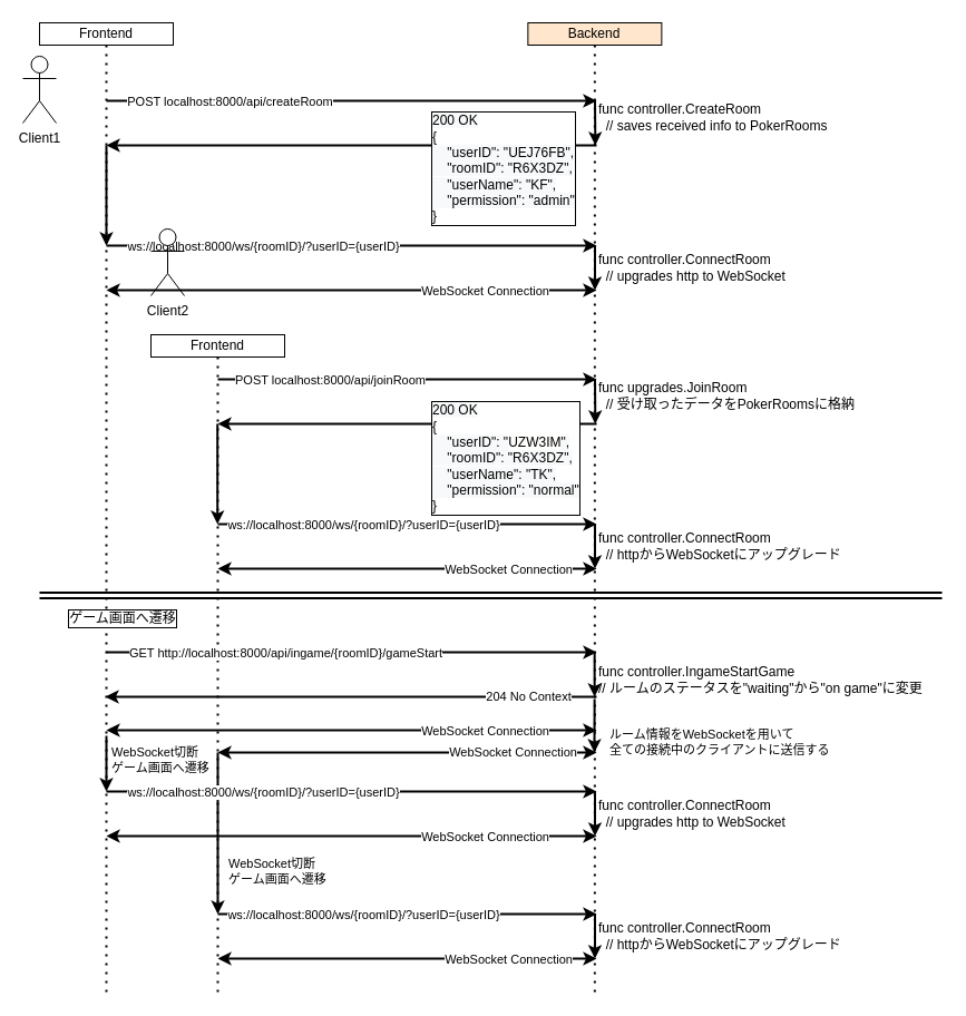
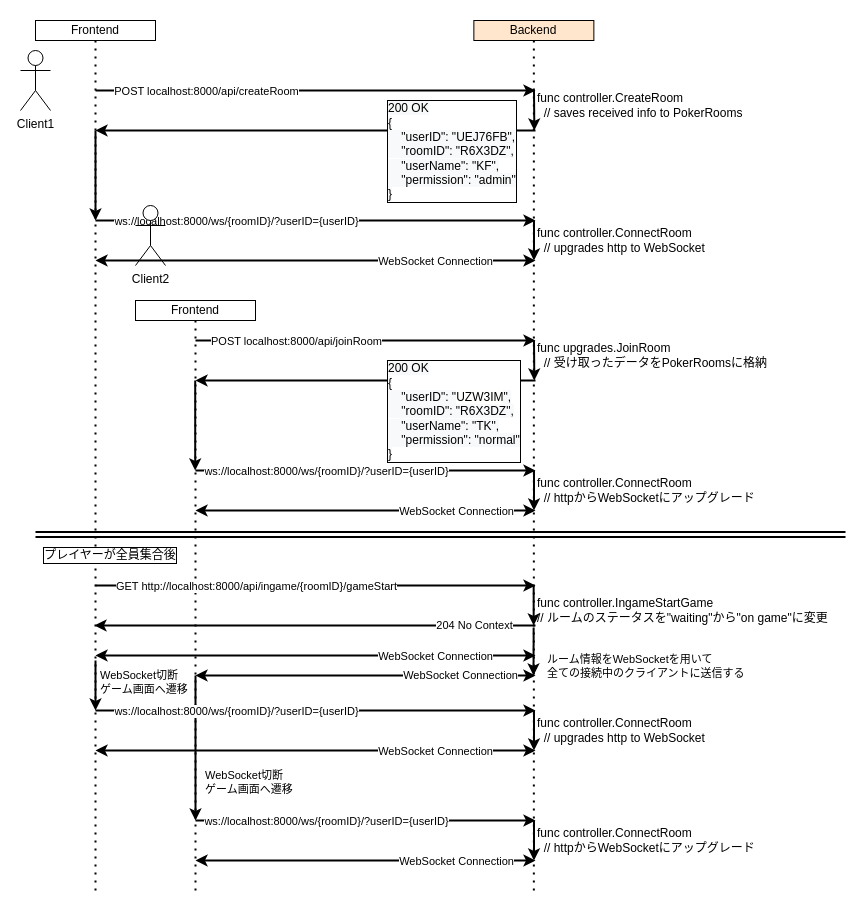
  <mxCell id="0" />
  <mxCell id="1" parent="0" />
  <mxCell id="2" value="" style="endArrow=classic;html=1;rounded=0;labelBorderColor=default;strokeWidth=2;fontColor=#000000;" parent="1" edge="1"><mxGeometry width="50" height="50" relative="1" as="geometry"><mxPoint x="195" y="675" as="sourcePoint" /><mxPoint x="195" y="820" as="targetPoint" /></mxGeometry></mxCell>
  <mxCell id="3" value="Client1" style="shape=umlActor;verticalLabelPosition=bottom;verticalAlign=top;html=1;outlineConnect=0;" parent="1" vertex="1"><mxGeometry x="20" y="50" width="30" height="60" as="geometry" /></mxCell>
  <mxCell id="4" value="Backend" style="rounded=0;whiteSpace=wrap;html=1;fillColor=#ffe6cc;" parent="1" vertex="1"><mxGeometry x="473.36" y="20" width="120" height="20" as="geometry" /></mxCell>
  <mxCell id="5" value="Frontend" style="rounded=0;whiteSpace=wrap;html=1;" parent="1" vertex="1"><mxGeometry x="35" y="20" width="120" height="20" as="geometry" /></mxCell>
  <mxCell id="6" value="" style="endArrow=none;dashed=1;html=1;dashPattern=1 3;strokeWidth=2;rounded=0;entryX=0.5;entryY=1;entryDx=0;entryDy=0;" parent="1" target="5" edge="1"><mxGeometry width="50" height="50" relative="1" as="geometry"><mxPoint x="95" y="890" as="sourcePoint" /><mxPoint x="121" y="310" as="targetPoint" /></mxGeometry></mxCell>
  <mxCell id="7" value="" style="endArrow=none;dashed=1;html=1;dashPattern=1 3;strokeWidth=2;rounded=0;entryX=0.5;entryY=1;entryDx=0;entryDy=0;" parent="1" edge="1"><mxGeometry width="50" height="50" relative="1" as="geometry"><mxPoint x="533.36" y="890" as="sourcePoint" /><mxPoint x="533.36" y="40" as="targetPoint" /></mxGeometry></mxCell>
  <mxCell id="8" value="" style="endArrow=classic;html=1;rounded=0;strokeWidth=2;" parent="1" edge="1"><mxGeometry width="50" height="50" relative="1" as="geometry"><mxPoint x="95" y="90" as="sourcePoint" /><mxPoint x="535" y="90" as="targetPoint" /></mxGeometry></mxCell>
  <mxCell id="9" value="POST localhost:8000/api/createRoom" style="edgeLabel;html=1;align=center;verticalAlign=middle;resizable=0;points=[];" parent="8" vertex="1" connectable="0"><mxGeometry x="-0.575" relative="1" as="geometry"><mxPoint x="16" as="offset" /></mxGeometry></mxCell>
  <mxCell id="10" value="" style="endArrow=none;html=1;rounded=0;startArrow=classic;startFill=1;endFill=0;strokeWidth=2;labelBorderColor=default;" parent="1" edge="1"><mxGeometry width="50" height="50" relative="1" as="geometry"><mxPoint x="95" y="130" as="sourcePoint" /><mxPoint x="535" y="130" as="targetPoint" /></mxGeometry></mxCell>
  <mxCell id="11" value="&lt;span style=&quot;font-size: 12px; background-color: rgb(248, 249, 250);&quot;&gt;200 OK&lt;br&gt;{&lt;/span&gt;&lt;br style=&quot;font-size: 12px; background-color: rgb(248, 249, 250);&quot;&gt;&lt;span style=&quot;font-size: 12px; background-color: rgb(248, 249, 250);&quot;&gt;&amp;nbsp; &amp;nbsp; &quot;userID&quot;: &quot;UEJ76FB&quot;,&lt;/span&gt;&lt;br style=&quot;font-size: 12px; background-color: rgb(248, 249, 250);&quot;&gt;&lt;span style=&quot;font-size: 12px; background-color: rgb(248, 249, 250);&quot;&gt;&amp;nbsp; &amp;nbsp; &quot;roomID&quot;: &quot;R6X3DZ&quot;,&lt;/span&gt;&lt;br style=&quot;font-size: 12px; background-color: rgb(248, 249, 250);&quot;&gt;&lt;span style=&quot;font-size: 12px; background-color: rgb(248, 249, 250);&quot;&gt;&amp;nbsp; &amp;nbsp; &quot;userName&quot;: &quot;KF&quot;,&lt;/span&gt;&lt;br style=&quot;font-size: 12px; background-color: rgb(248, 249, 250);&quot;&gt;&lt;span style=&quot;font-size: 12px; background-color: rgb(248, 249, 250);&quot;&gt;&amp;nbsp; &amp;nbsp; &quot;permission&quot;: &quot;admin&quot;&lt;/span&gt;&lt;br style=&quot;font-size: 12px; background-color: rgb(248, 249, 250);&quot;&gt;&lt;span style=&quot;font-size: 12px; background-color: rgb(248, 249, 250);&quot;&gt;}&lt;/span&gt;" style="edgeLabel;html=1;align=left;verticalAlign=middle;resizable=0;points=[];labelBorderColor=default;" parent="10" vertex="1" connectable="0"><mxGeometry x="0.088" y="-1" relative="1" as="geometry"><mxPoint x="51" y="19" as="offset" /></mxGeometry></mxCell>
  <mxCell id="12" value="" style="endArrow=classic;html=1;rounded=0;strokeWidth=2;" parent="1" edge="1"><mxGeometry width="50" height="50" relative="1" as="geometry"><mxPoint x="533.5" y="90" as="sourcePoint" /><mxPoint x="533.84" y="130" as="targetPoint" /></mxGeometry></mxCell>
  <mxCell id="13" value="" style="endArrow=classic;html=1;rounded=0;strokeWidth=2;" parent="1" edge="1"><mxGeometry width="50" height="50" relative="1" as="geometry"><mxPoint x="95" y="220" as="sourcePoint" /><mxPoint x="535" y="220" as="targetPoint" /></mxGeometry></mxCell>
  <mxCell id="14" value="ws://localhost:8000/ws/{roomID}/?userID={userID}" style="edgeLabel;html=1;align=center;verticalAlign=middle;resizable=0;points=[];" parent="13" vertex="1" connectable="0"><mxGeometry x="-0.575" relative="1" as="geometry"><mxPoint x="46" as="offset" /></mxGeometry></mxCell>
  <mxCell id="15" value="" style="endArrow=classic;html=1;rounded=0;strokeWidth=2;" parent="1" edge="1"><mxGeometry width="50" height="50" relative="1" as="geometry"><mxPoint x="95" y="130" as="sourcePoint" /><mxPoint x="95" y="220" as="targetPoint" /></mxGeometry></mxCell>
  <mxCell id="16" value="" style="endArrow=classic;startArrow=classic;html=1;rounded=0;strokeWidth=2;" parent="1" edge="1"><mxGeometry width="50" height="50" relative="1" as="geometry"><mxPoint x="95" y="260" as="sourcePoint" /><mxPoint x="535" y="260" as="targetPoint" /></mxGeometry></mxCell>
  <mxCell id="17" value="WebSocket Connection" style="edgeLabel;html=1;align=center;verticalAlign=middle;resizable=0;points=[];" parent="16" vertex="1" connectable="0"><mxGeometry x="0.129" y="3" relative="1" as="geometry"><mxPoint x="91" y="3" as="offset" /></mxGeometry></mxCell>
  <mxCell id="18" value="" style="endArrow=classic;html=1;rounded=0;strokeWidth=2;" parent="1" edge="1"><mxGeometry width="50" height="50" relative="1" as="geometry"><mxPoint x="533.5" y="220" as="sourcePoint" /><mxPoint x="533.5" y="260" as="targetPoint" /></mxGeometry></mxCell>
  <mxCell id="19" value="func controller.CreateRoom&lt;br&gt;&amp;nbsp; // saves received info&amp;nbsp;to PokerRooms" style="text;html=1;strokeColor=none;fillColor=none;align=left;verticalAlign=middle;whiteSpace=wrap;rounded=0;labelBackgroundColor=none;labelBorderColor=none;" parent="1" vertex="1"><mxGeometry x="535" y="90" width="230" height="30" as="geometry" /></mxCell>
  <mxCell id="20" value="func controller.ConnectRoom&lt;br&gt;&amp;nbsp; // upgrades http to WebSocket" style="text;html=1;align=left;verticalAlign=middle;resizable=0;points=[];autosize=1;strokeColor=none;fillColor=none;" parent="1" vertex="1"><mxGeometry x="535" y="220" width="190" height="40" as="geometry" /></mxCell>
  <mxCell id="21" value="Frontend" style="rounded=0;whiteSpace=wrap;html=1;" parent="1" vertex="1"><mxGeometry x="135" y="300" width="120" height="20" as="geometry" /></mxCell>
  <mxCell id="22" value="" style="endArrow=none;dashed=1;html=1;dashPattern=1 3;strokeWidth=2;rounded=0;entryX=0.5;entryY=1;entryDx=0;entryDy=0;" parent="1" target="21" edge="1"><mxGeometry width="50" height="50" relative="1" as="geometry"><mxPoint x="195" y="890" as="sourcePoint" /><mxPoint x="221" y="560" as="targetPoint" /></mxGeometry></mxCell>
  <mxCell id="23" value="Client2" style="shape=umlActor;verticalLabelPosition=bottom;verticalAlign=top;html=1;outlineConnect=0;" parent="1" vertex="1"><mxGeometry x="135" y="205" width="30" height="60" as="geometry" /></mxCell>
  <mxCell id="24" value="" style="endArrow=classic;html=1;rounded=0;strokeWidth=2;" parent="1" edge="1"><mxGeometry width="50" height="50" relative="1" as="geometry"><mxPoint x="195" y="340" as="sourcePoint" /><mxPoint x="535" y="340" as="targetPoint" /></mxGeometry></mxCell>
  <mxCell id="25" value="POST localhost:8000/api/joinRoom" style="edgeLabel;html=1;align=center;verticalAlign=middle;resizable=0;points=[];" parent="24" vertex="1" connectable="0"><mxGeometry x="-0.789" relative="1" as="geometry"><mxPoint x="64" as="offset" /></mxGeometry></mxCell>
  <mxCell id="26" value="func upgrades.JoinRoom&lt;br&gt;&amp;nbsp; // 受け取ったデータをPokerRoomsに格納" style="text;html=1;strokeColor=none;fillColor=none;align=left;verticalAlign=middle;whiteSpace=wrap;rounded=0;labelBackgroundColor=none;labelBorderColor=none;" parent="1" vertex="1"><mxGeometry x="535" y="340" width="240" height="30" as="geometry" /></mxCell>
  <mxCell id="27" value="" style="endArrow=none;html=1;rounded=0;startArrow=classic;startFill=1;endFill=0;strokeWidth=2;" parent="1" edge="1"><mxGeometry width="50" height="50" relative="1" as="geometry"><mxPoint x="195" y="380" as="sourcePoint" /><mxPoint x="535" y="380" as="targetPoint" /></mxGeometry></mxCell>
  <mxCell id="28" value="&lt;span style=&quot;font-size: 12px; background-color: rgb(248, 249, 250);&quot;&gt;200 OK&lt;br&gt;{&lt;/span&gt;&lt;br style=&quot;font-size: 12px; background-color: rgb(248, 249, 250);&quot;&gt;&lt;span style=&quot;font-size: 12px; background-color: rgb(248, 249, 250);&quot;&gt;&amp;nbsp; &amp;nbsp; &quot;userID&quot;: &quot;&lt;/span&gt;&lt;span style=&quot;background-color: rgb(255, 255, 254); font-size: 12px;&quot;&gt;UZW3IM&lt;/span&gt;&lt;span style=&quot;background-color: rgb(248, 249, 250); font-size: 12px;&quot;&gt;&quot;,&lt;/span&gt;&lt;br&gt;&lt;span style=&quot;font-size: 12px; background-color: rgb(248, 249, 250);&quot;&gt;&amp;nbsp; &amp;nbsp; &quot;roomID&quot;: &quot;R6X3DZ&quot;,&lt;/span&gt;&lt;br style=&quot;font-size: 12px; background-color: rgb(248, 249, 250);&quot;&gt;&lt;span style=&quot;font-size: 12px; background-color: rgb(248, 249, 250);&quot;&gt;&amp;nbsp; &amp;nbsp; &quot;userName&quot;: &quot;TK&quot;,&lt;/span&gt;&lt;br style=&quot;font-size: 12px; background-color: rgb(248, 249, 250);&quot;&gt;&lt;span style=&quot;font-size: 12px; background-color: rgb(248, 249, 250);&quot;&gt;&amp;nbsp; &amp;nbsp; &quot;permission&quot;: &quot;normal&quot;&lt;/span&gt;&lt;br style=&quot;font-size: 12px; background-color: rgb(248, 249, 250);&quot;&gt;&lt;span style=&quot;font-size: 12px; background-color: rgb(248, 249, 250);&quot;&gt;}&lt;/span&gt;" style="edgeLabel;html=1;align=left;verticalAlign=middle;resizable=0;points=[];labelBorderColor=default;" parent="27" vertex="1" connectable="0"><mxGeometry x="0.088" y="-1" relative="1" as="geometry"><mxPoint x="5" y="29" as="offset" /></mxGeometry></mxCell>
  <mxCell id="29" value="" style="endArrow=classic;html=1;rounded=0;strokeWidth=2;" parent="1" edge="1"><mxGeometry width="50" height="50" relative="1" as="geometry"><mxPoint x="533.5" y="340" as="sourcePoint" /><mxPoint x="533.84" y="380" as="targetPoint" /></mxGeometry></mxCell>
  <mxCell id="30" value="" style="endArrow=classic;html=1;rounded=0;strokeWidth=2;" parent="1" edge="1"><mxGeometry width="50" height="50" relative="1" as="geometry"><mxPoint x="194.71" y="380" as="sourcePoint" /><mxPoint x="194.71" y="470" as="targetPoint" /></mxGeometry></mxCell>
  <mxCell id="31" value="" style="endArrow=classic;html=1;rounded=0;strokeWidth=2;" parent="1" edge="1"><mxGeometry width="50" height="50" relative="1" as="geometry"><mxPoint x="195" y="470" as="sourcePoint" /><mxPoint x="535" y="470" as="targetPoint" /></mxGeometry></mxCell>
  <mxCell id="32" value="ws://localhost:8000/ws/{roomID}/?userID={userID}" style="edgeLabel;html=1;align=center;verticalAlign=middle;resizable=0;points=[];" parent="31" vertex="1" connectable="0"><mxGeometry x="-0.575" relative="1" as="geometry"><mxPoint x="58" as="offset" /></mxGeometry></mxCell>
  <mxCell id="33" value="" style="endArrow=classic;startArrow=classic;html=1;rounded=0;strokeWidth=2;" parent="1" edge="1"><mxGeometry width="50" height="50" relative="1" as="geometry"><mxPoint x="195" y="510" as="sourcePoint" /><mxPoint x="535" y="510" as="targetPoint" /></mxGeometry></mxCell>
  <mxCell id="34" value="WebSocket Connection" style="edgeLabel;html=1;align=center;verticalAlign=middle;resizable=0;points=[];" parent="33" vertex="1" connectable="0"><mxGeometry x="0.129" y="3" relative="1" as="geometry"><mxPoint x="68" y="3" as="offset" /></mxGeometry></mxCell>
  <mxCell id="35" value="" style="endArrow=classic;html=1;rounded=0;strokeWidth=2;" parent="1" edge="1"><mxGeometry width="50" height="50" relative="1" as="geometry"><mxPoint x="533.5" y="470" as="sourcePoint" /><mxPoint x="533.5" y="510" as="targetPoint" /></mxGeometry></mxCell>
  <mxCell id="36" value="func controller.ConnectRoom&lt;br&gt;&amp;nbsp; // httpからWebSocketにアップグレード" style="text;html=1;align=left;verticalAlign=middle;resizable=0;points=[];autosize=1;strokeColor=none;fillColor=none;" parent="1" vertex="1"><mxGeometry x="535" y="470" width="240" height="40" as="geometry" /></mxCell>
  <mxCell id="37" value="" style="endArrow=classic;html=1;rounded=0;strokeWidth=2;" parent="1" edge="1"><mxGeometry width="50" height="50" relative="1" as="geometry"><mxPoint x="95" y="585" as="sourcePoint" /><mxPoint x="535" y="585" as="targetPoint" /></mxGeometry></mxCell>
  <mxCell id="38" value="GET http://localhost:8000/api/ingame/{roomID}/gameStart" style="edgeLabel;html=1;align=center;verticalAlign=middle;resizable=0;points=[];" parent="37" vertex="1" connectable="0"><mxGeometry x="-0.871" y="-2" relative="1" as="geometry"><mxPoint x="132" y="-2" as="offset" /></mxGeometry></mxCell>
  <mxCell id="39" value="" style="endArrow=classic;html=1;rounded=0;strokeWidth=2;" parent="1" edge="1"><mxGeometry width="50" height="50" relative="1" as="geometry"><mxPoint x="533.16" y="585" as="sourcePoint" /><mxPoint x="533.16" y="625" as="targetPoint" /></mxGeometry></mxCell>
  <mxCell id="40" value="func controller.IngameStartGame&lt;br&gt;// ルームのステータスを&quot;waiting&quot;から&quot;on game&quot;に変更" style="text;html=1;align=left;verticalAlign=middle;resizable=0;points=[];autosize=1;strokeColor=none;fillColor=none;" parent="1" vertex="1"><mxGeometry x="535" y="590" width="310" height="40" as="geometry" /></mxCell>
  <mxCell id="41" value="" style="endArrow=classic;html=1;rounded=0;strokeWidth=2;" parent="1" edge="1"><mxGeometry width="50" height="50" relative="1" as="geometry"><mxPoint x="535" y="625" as="sourcePoint" /><mxPoint x="94" y="625" as="targetPoint" /></mxGeometry></mxCell>
  <mxCell id="42" value="204 No Context" style="edgeLabel;html=1;align=center;verticalAlign=middle;resizable=0;points=[];" parent="41" vertex="1" connectable="0"><mxGeometry x="-0.643" y="-1" relative="1" as="geometry"><mxPoint x="17" as="offset" /></mxGeometry></mxCell>
  <mxCell id="43" value="" style="endArrow=classic;startArrow=classic;html=1;rounded=0;strokeWidth=2;" parent="1" edge="1"><mxGeometry width="50" height="50" relative="1" as="geometry"><mxPoint x="195" y="675" as="sourcePoint" /><mxPoint x="535" y="675" as="targetPoint" /></mxGeometry></mxCell>
  <mxCell id="44" value="ルーム情報をWebSocketを用いて&lt;br&gt;全ての接続中のクライアントに送信する" style="edgeLabel;html=1;align=left;verticalAlign=middle;resizable=0;points=[];" parent="43" vertex="1" connectable="0"><mxGeometry x="0.129" y="3" relative="1" as="geometry"><mxPoint x="158" y="-7" as="offset" /></mxGeometry></mxCell>
  <mxCell id="45" value="WebSocket Connection" style="edgeLabel;html=1;align=center;verticalAlign=middle;resizable=0;points=[];" parent="43" vertex="1" connectable="0"><mxGeometry x="0.55" y="1" relative="1" as="geometry"><mxPoint as="offset" /></mxGeometry></mxCell>
  <mxCell id="46" value="" style="endArrow=classic;html=1;rounded=0;strokeWidth=2;" parent="1" edge="1"><mxGeometry width="50" height="50" relative="1" as="geometry"><mxPoint x="533.16" y="627" as="sourcePoint" /><mxPoint x="533" y="675" as="targetPoint" /></mxGeometry></mxCell>
  <mxCell id="47" value="" style="endArrow=classic;startArrow=classic;html=1;rounded=0;strokeWidth=2;" parent="1" edge="1"><mxGeometry width="50" height="50" relative="1" as="geometry"><mxPoint x="95" y="655" as="sourcePoint" /><mxPoint x="535" y="655" as="targetPoint" /></mxGeometry></mxCell>
  <mxCell id="48" value="WebSocket Connection" style="edgeLabel;html=1;align=center;verticalAlign=middle;resizable=0;points=[];" parent="47" vertex="1" connectable="0"><mxGeometry x="0.129" y="3" relative="1" as="geometry"><mxPoint x="91" y="3" as="offset" /></mxGeometry></mxCell>
  <mxCell id="49" value="" style="endArrow=none;html=1;rounded=0;labelBorderColor=default;strokeWidth=2;fontColor=#000000;shape=link;" parent="1" edge="1"><mxGeometry width="50" height="50" relative="1" as="geometry"><mxPoint x="35" y="534" as="sourcePoint" /><mxPoint x="845" y="534" as="targetPoint" /></mxGeometry></mxCell>
- <mxCell id="50" value="ゲーム画面へ遷移" style="text;html=1;strokeColor=none;fillColor=none;align=center;verticalAlign=middle;whiteSpace=wrap;rounded=0;labelBackgroundColor=default;labelBorderColor=default;fontColor=#000000;" parent="1" vertex="1"><mxGeometry x="35" y="540" width="150" height="30" as="geometry" /></mxCell>
+ <mxCell id="50" value="プレイヤーが全員集合後" style="text;html=1;strokeColor=none;fillColor=none;align=center;verticalAlign=middle;whiteSpace=wrap;rounded=0;labelBackgroundColor=default;labelBorderColor=default;fontColor=#000000;" parent="1" vertex="1"><mxGeometry x="35" y="540" width="150" height="30" as="geometry" /></mxCell>
  <mxCell id="51" value="" style="endArrow=classic;html=1;rounded=0;labelBorderColor=default;strokeWidth=2;fontColor=#000000;" parent="1" edge="1"><mxGeometry width="50" height="50" relative="1" as="geometry"><mxPoint x="95" y="660" as="sourcePoint" /><mxPoint x="95" y="710" as="targetPoint" /></mxGeometry></mxCell>
  <mxCell id="52" value="WebSocket切断&lt;br&gt;ゲーム画面へ遷移" style="edgeLabel;html=1;align=left;verticalAlign=middle;resizable=0;points=[];" parent="1" vertex="1" connectable="0"><mxGeometry x="100.004" y="690" as="geometry"><mxPoint x="-2" y="-9" as="offset" /></mxGeometry></mxCell>
  <mxCell id="53" value="" style="endArrow=classic;html=1;rounded=0;strokeWidth=2;" parent="1" edge="1"><mxGeometry width="50" height="50" relative="1" as="geometry"><mxPoint x="95" y="710" as="sourcePoint" /><mxPoint x="535" y="710" as="targetPoint" /></mxGeometry></mxCell>
  <mxCell id="54" value="ws://localhost:8000/ws/{roomID}/?userID={userID}" style="edgeLabel;html=1;align=center;verticalAlign=middle;resizable=0;points=[];" parent="53" vertex="1" connectable="0"><mxGeometry x="-0.575" relative="1" as="geometry"><mxPoint x="46" as="offset" /></mxGeometry></mxCell>
  <mxCell id="55" value="" style="endArrow=classic;startArrow=classic;html=1;rounded=0;strokeWidth=2;" parent="1" edge="1"><mxGeometry width="50" height="50" relative="1" as="geometry"><mxPoint x="95" y="750" as="sourcePoint" /><mxPoint x="535" y="750" as="targetPoint" /></mxGeometry></mxCell>
  <mxCell id="56" value="WebSocket Connection" style="edgeLabel;html=1;align=center;verticalAlign=middle;resizable=0;points=[];" parent="55" vertex="1" connectable="0"><mxGeometry x="0.129" y="3" relative="1" as="geometry"><mxPoint x="91" y="3" as="offset" /></mxGeometry></mxCell>
  <mxCell id="57" value="" style="endArrow=classic;html=1;rounded=0;strokeWidth=2;" parent="1" edge="1"><mxGeometry width="50" height="50" relative="1" as="geometry"><mxPoint x="533.5" y="710" as="sourcePoint" /><mxPoint x="533.5" y="750" as="targetPoint" /></mxGeometry></mxCell>
  <mxCell id="58" value="func controller.ConnectRoom&lt;br&gt;&amp;nbsp; // upgrades http to WebSocket" style="text;html=1;align=left;verticalAlign=middle;resizable=0;points=[];autosize=1;strokeColor=none;fillColor=none;" parent="1" vertex="1"><mxGeometry x="535" y="710" width="190" height="40" as="geometry" /></mxCell>
  <mxCell id="59" value="" style="endArrow=classic;html=1;rounded=0;strokeWidth=2;" parent="1" edge="1"><mxGeometry width="50" height="50" relative="1" as="geometry"><mxPoint x="195" y="820" as="sourcePoint" /><mxPoint x="535" y="820" as="targetPoint" /></mxGeometry></mxCell>
  <mxCell id="60" value="ws://localhost:8000/ws/{roomID}/?userID={userID}" style="edgeLabel;html=1;align=center;verticalAlign=middle;resizable=0;points=[];" parent="59" vertex="1" connectable="0"><mxGeometry x="-0.575" relative="1" as="geometry"><mxPoint x="58" as="offset" /></mxGeometry></mxCell>
  <mxCell id="61" value="" style="endArrow=classic;startArrow=classic;html=1;rounded=0;strokeWidth=2;" parent="1" edge="1"><mxGeometry width="50" height="50" relative="1" as="geometry"><mxPoint x="195" y="860" as="sourcePoint" /><mxPoint x="535" y="860" as="targetPoint" /></mxGeometry></mxCell>
  <mxCell id="62" value="WebSocket Connection" style="edgeLabel;html=1;align=center;verticalAlign=middle;resizable=0;points=[];" parent="61" vertex="1" connectable="0"><mxGeometry x="0.129" y="3" relative="1" as="geometry"><mxPoint x="68" y="3" as="offset" /></mxGeometry></mxCell>
  <mxCell id="63" value="" style="endArrow=classic;html=1;rounded=0;strokeWidth=2;" parent="1" edge="1"><mxGeometry width="50" height="50" relative="1" as="geometry"><mxPoint x="533.5" y="820" as="sourcePoint" /><mxPoint x="533.5" y="860" as="targetPoint" /></mxGeometry></mxCell>
  <mxCell id="64" value="func controller.ConnectRoom&lt;br&gt;&amp;nbsp; // httpからWebSocketにアップグレード" style="text;html=1;align=left;verticalAlign=middle;resizable=0;points=[];autosize=1;strokeColor=none;fillColor=none;" parent="1" vertex="1"><mxGeometry x="535" y="820" width="240" height="40" as="geometry" /></mxCell>
  <mxCell id="65" value="WebSocket切断&lt;br&gt;ゲーム画面へ遷移" style="edgeLabel;html=1;align=left;verticalAlign=middle;resizable=0;points=[];" parent="1" vertex="1" connectable="0"><mxGeometry x="205.004" y="790" as="geometry"><mxPoint x="-2" y="-9" as="offset" /></mxGeometry></mxCell>
